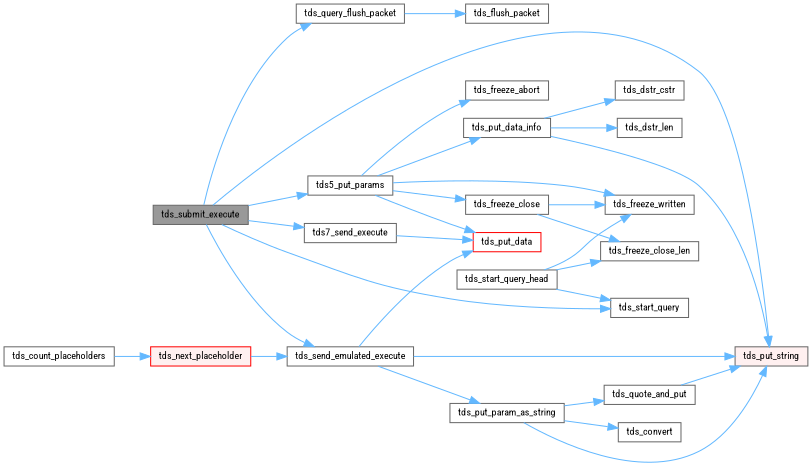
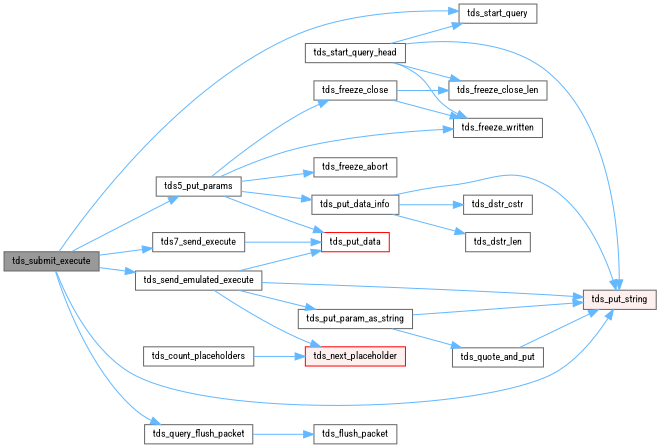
  digraph {
    fontname="Roboto Condensed"
    rankdir=LR
    node [color=grey40 fillcolor=white fontname="Roboto Condensed" fontsize=10 shape=box style=filled]
    edge [color=steelblue1 fontname="Roboto Condensed" fontsize=10 labelfontname=Helvetica labelfontsize=10 style=solid]
    n1 [color=gray40 fillcolor=grey60 fontcolor=black height=0.2 label=tds_submit_execute width=0.4]
    n2 [height=0.2 label=tds5_put_params width=0.4]
    n3 [fillcolor="#FFF0F0" height=0.2 label=tds_put_string width=0.4]
    n4 [height=0.2 label=tds7_send_execute width=0.4]
    n5 [height=0.2 label=tds_query_flush_packet width=0.4]
    n6 [height=0.2 label=tds_send_emulated_execute width=0.4]
    n7 [height=0.2 label=tds_start_query width=0.4]
    n8 [height=0.2 label=tds_freeze_abort width=0.4]
    n9 [height=0.2 label=tds_freeze_close width=0.4]
    n10 [height=0.2 label=tds_freeze_written width=0.4]
    n11 [color=red height=0.2 label=tds_put_data width=0.4]
    n12 [height=0.2 label=tds_put_data_info width=0.4]
    n13 [height=0.2 label=tds_flush_packet width=0.4]
    n14 [color=red fillcolor="#FFF0F0" height=0.2 label=tds_next_placeholder width=0.4]
    n15 [height=0.2 label=tds_put_param_as_string width=0.4]
    n16 [height=0.2 label=tds_freeze_close_len width=0.4]
    n17 [height=0.2 label=tds_dstr_cstr width=0.4]
    n18 [height=0.2 label=tds_dstr_len width=0.4]
    n19 [height=0.2 label=tds_count_placeholders width=0.4]
-   n20 [height=0.2 label=tds_convert width=0.4]
    n21 [height=0.2 label=tds_quote_and_put width=0.4]
    n22 [height=0.2 label=tds_start_query_head width=0.4]
    n1 -> n2
    n1 -> n3
    n1 -> n4
    n1 -> n5
    n1 -> n6
    n1 -> n7
    n2 -> n8
    n2 -> n9
    n2 -> n10
    n2 -> n11
    n2 -> n12
    n4 -> n11
    n5 -> n13
    n6 -> n3
    n6 -> n11
-   n14 -> n6
+   n6 -> n14
    n6 -> n15
    n9 -> n10
    n9 -> n16
    n12 -> n3
    n12 -> n17
    n12 -> n18
    n15 -> n3
-   n15 -> n20
    n15 -> n21
    n19 -> n14
    n21 -> n3
+   n22 -> n3
    n22 -> n7
    n22 -> n10
    n22 -> n16
  }
